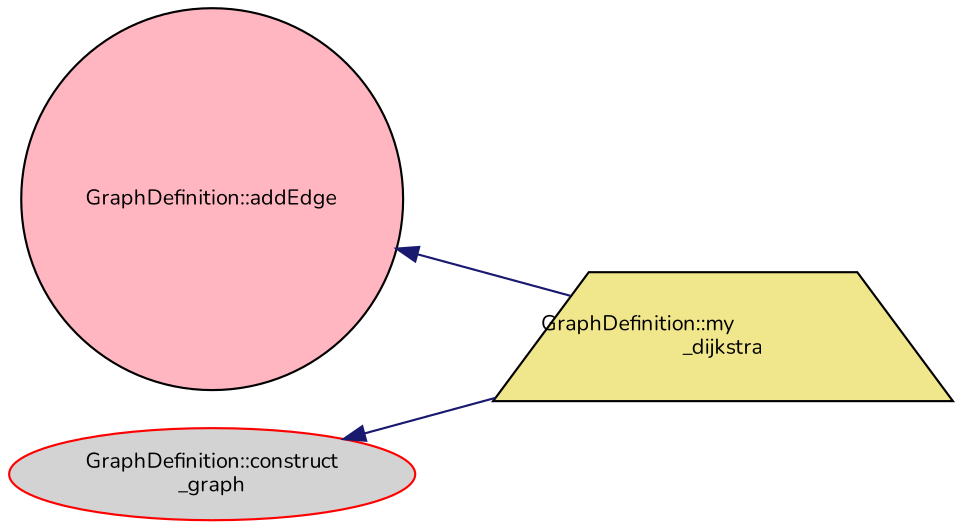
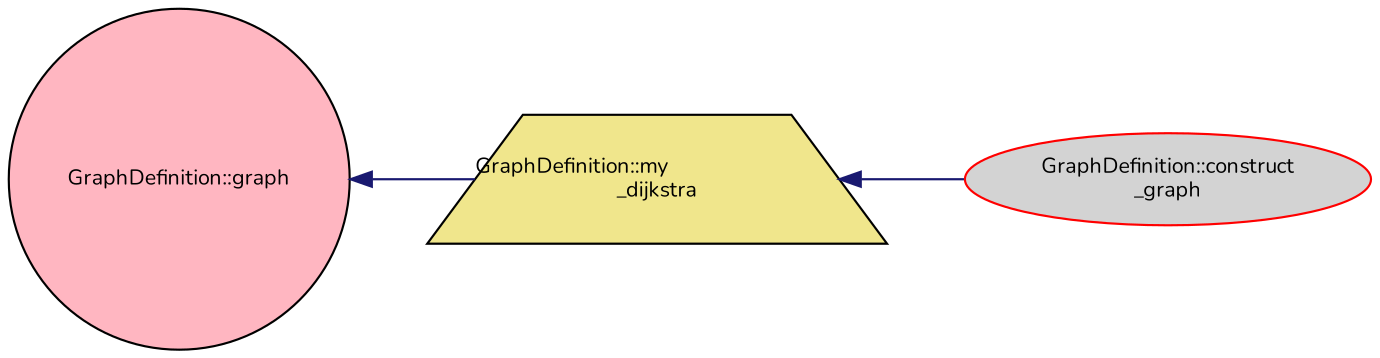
  digraph {
    fontname=Nunito
    rankdir=LR
    node [color=black fontname=Nunito fontsize=10 style=filled]
    edge [color=midnightblue dir=back fontname=Nunito fontsize=10 labelfontname=Helvetica labelfontsize=10 style=solid]
-   n1 [fillcolor=lightpink fontcolor=black height=0.2 label="GraphDefinition::addEdge" shape=circle width=0.4]
+   n1 [fillcolor=lightpink fontcolor=black height=0.2 label="GraphDefinition::graph" shape=circle width=0.4]
    n2 [fillcolor=khaki height=0.2 label="GraphDefinition::my\l_dijkstra" shape=trapezium width=0.4]
    n3 [color=red fillcolor=lightgrey height=0.2 label="GraphDefinition::construct\l_graph" shape=ellipse width=0.4]
    n1 -> n2
-   n3 -> n2
+   n2 -> n3
  }
